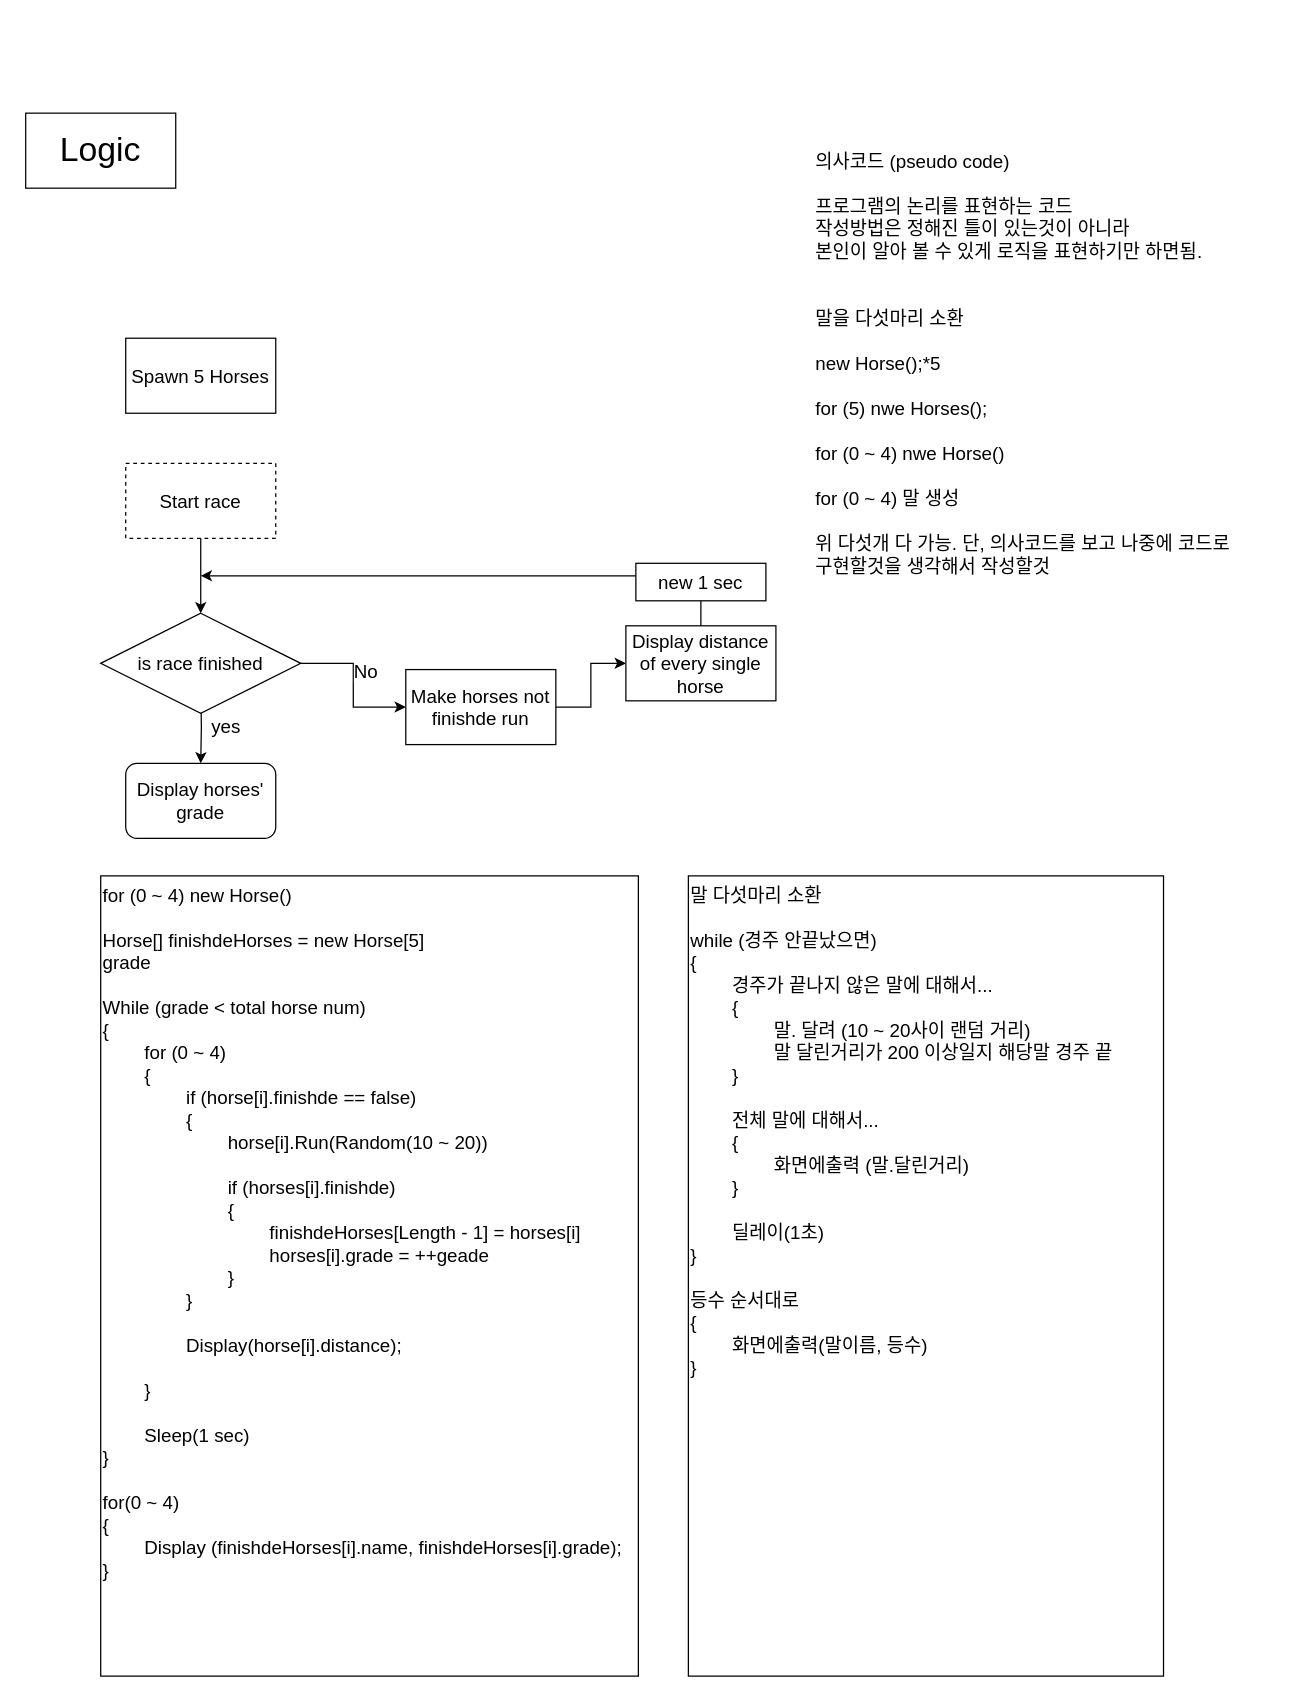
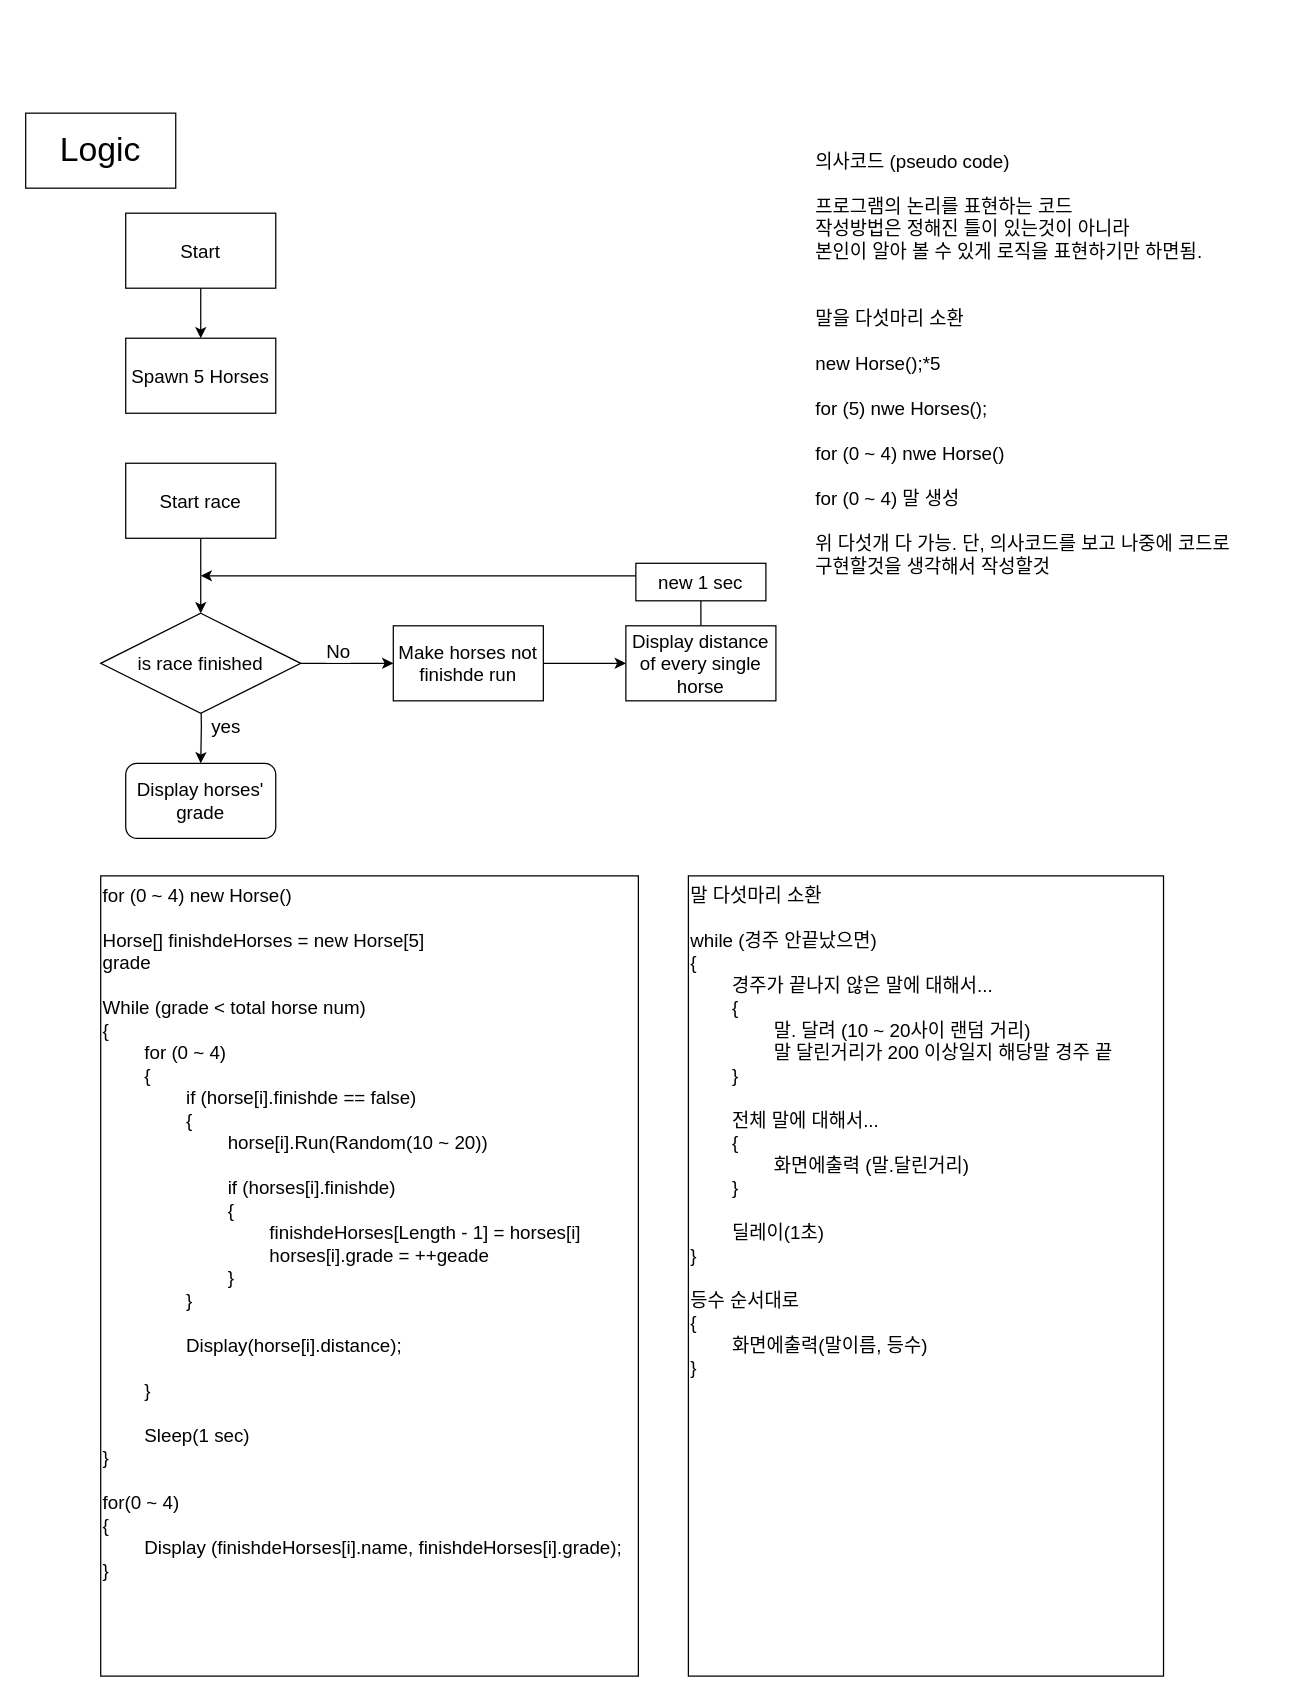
  <mxCell id="0" />
  <mxCell id="1" parent="0" />
  <mxCell id="2" value="Logic" style="rounded=0;whiteSpace=wrap;html=1;strokeWidth=1;fontSize=27;" vertex="1" parent="1"><mxGeometry width="120" height="60" as="geometry" x="20" y="90" /></mxCell>
+ <mxCell id="3" value="Start" style="rounded=0;whiteSpace=wrap;html=1;strokeWidth=1;fontSize=15;" vertex="1" parent="1"><mxGeometry x="100" y="170" width="120" height="60" as="geometry" /></mxCell>
  <mxCell id="4" value="Spawn 5 Horses" style="rounded=0;whiteSpace=wrap;html=1;strokeWidth=1;fontSize=15;" vertex="1" parent="1"><mxGeometry x="100" y="270" width="120" height="60" as="geometry" /></mxCell>
- <mxCell id="6" value="Start race" style="rounded=0;whiteSpace=wrap;html=1;strokeWidth=1;fontSize=15;dashed=1;" vertex="1" parent="1"><mxGeometry x="100" y="370" width="120" height="60" as="geometry" /></mxCell>
+ <mxCell id="5" value="" style="endArrow=classic;html=1;rounded=0;fontSize=15;exitX=0.5;exitY=1;exitDx=0;exitDy=0;entryX=0.5;entryY=0;entryDx=0;entryDy=0;" edge="1" parent="1" source="3" target="4"><mxGeometry width="50" height="50" relative="1" as="geometry"><mxPoint x="400" y="500" as="sourcePoint" /><mxPoint x="140" y="260" as="targetPoint" /></mxGeometry></mxCell>
+ <mxCell id="6" value="Start race" style="rounded=0;whiteSpace=wrap;html=1;strokeWidth=1;fontSize=15;" vertex="1" parent="1"><mxGeometry x="100" y="370" width="120" height="60" as="geometry" /></mxCell>
  <mxCell id="7" value="yes" style="edgeStyle=orthogonalEdgeStyle;rounded=0;orthogonalLoop=1;jettySize=auto;html=1;fontSize=15;" edge="1" parent="1" target="8"><mxGeometry y="20" relative="1" as="geometry"><mxPoint x="160" y="550" as="sourcePoint" /><mxPoint as="offset" /></mxGeometry></mxCell>
  <mxCell id="8" value="Display horses'&lt;br&gt;grade" style="whiteSpace=wrap;html=1;strokeWidth=1;fontSize=15;rounded=1;" vertex="1" parent="1"><mxGeometry x="100" y="610" width="120" height="60" as="geometry" /></mxCell>
  <mxCell id="9" value="" style="endArrow=classic;html=1;rounded=0;fontSize=15;entryX=0.5;entryY=0;entryDx=0;entryDy=0;exitX=0.5;exitY=1;exitDx=0;exitDy=0;" edge="1" parent="1" source="6"><mxGeometry width="50" height="50" relative="1" as="geometry"><mxPoint x="270" y="440" as="sourcePoint" /><mxPoint x="160" y="490" as="targetPoint" /><Array as="points"><mxPoint x="160" y="460" /></Array></mxGeometry></mxCell>
  <mxCell id="10" value="No" style="edgeStyle=orthogonalEdgeStyle;rounded=0;orthogonalLoop=1;jettySize=auto;html=1;fontSize=15;entryX=0;entryY=0.5;entryDx=0;entryDy=0;" edge="1" parent="1" source="11" target="16"><mxGeometry x="-0.189" y="10" relative="1" as="geometry"><mxPoint x="300" y="530" as="targetPoint" /><Array as="points" /><mxPoint as="offset" /></mxGeometry></mxCell>
  <mxCell id="11" value="is race finished" style="rhombus;whiteSpace=wrap;html=1;strokeWidth=1;fontSize=15;" vertex="1" parent="1"><mxGeometry x="80" y="490" width="160" height="80" as="geometry" /></mxCell>
  <mxCell id="12" style="edgeStyle=orthogonalEdgeStyle;rounded=0;orthogonalLoop=1;jettySize=auto;html=1;fontSize=15;" edge="1" parent="1" source="13"><mxGeometry relative="1" as="geometry"><mxPoint x="160" y="460" as="targetPoint" /><Array as="points"><mxPoint x="560" y="460" /></Array></mxGeometry></mxCell>
  <mxCell id="13" value="Display distance&lt;br&gt;of every single&lt;br&gt;horse" style="rounded=0;whiteSpace=wrap;html=1;strokeWidth=1;fontSize=15;" vertex="1" parent="1"><mxGeometry x="500" y="500" width="120" height="60" as="geometry" /></mxCell>
  <mxCell id="14" value="new 1 sec" style="rounded=0;whiteSpace=wrap;html=1;strokeWidth=1;fontSize=15;" vertex="1" parent="1"><mxGeometry x="508" y="450" width="104" height="30" as="geometry" /></mxCell>
  <mxCell id="15" style="edgeStyle=orthogonalEdgeStyle;rounded=0;orthogonalLoop=1;jettySize=auto;html=1;fontSize=15;entryX=0;entryY=0.5;entryDx=0;entryDy=0;" edge="1" parent="1" source="16" target="13"><mxGeometry relative="1" as="geometry"><mxPoint x="490" y="530" as="targetPoint" /></mxGeometry></mxCell>
- <mxCell id="16" value="Make horses not&lt;br&gt;finishde run" style="rounded=0;whiteSpace=wrap;html=1;strokeWidth=1;fontSize=15;" vertex="1" parent="1"><mxGeometry x="324" y="535" width="120" height="60" as="geometry" /></mxCell>
+ <mxCell id="16" value="Make horses not&lt;br&gt;finishde run" style="rounded=0;whiteSpace=wrap;html=1;strokeWidth=1;fontSize=15;" vertex="1" parent="1"><mxGeometry x="314" y="500" width="120" height="60" as="geometry" /></mxCell>
  <mxCell id="17" value="의사코드 (pseudo code)&lt;br&gt;&lt;br&gt;프로그램의 논리를 표현하는 코드&lt;br&gt;작성방법은 정해진 틀이 있는것이 아니라 &lt;br&gt;&lt;div style=&quot;&quot;&gt;&lt;span style=&quot;background-color: initial;&quot;&gt;본인이 알아 볼 수 있게 로직을 표현하기만 하면됨.&lt;/span&gt;&lt;/div&gt;&lt;div style=&quot;&quot;&gt;&lt;br&gt;&lt;/div&gt;&lt;div style=&quot;&quot;&gt;&lt;br&gt;&lt;/div&gt;&lt;div style=&quot;&quot;&gt;말을 다섯마리 소환&lt;/div&gt;&lt;div style=&quot;&quot;&gt;&lt;br&gt;&lt;/div&gt;&lt;div style=&quot;&quot;&gt;new Horse();*5&lt;br&gt;&lt;/div&gt;&lt;div style=&quot;&quot;&gt;&lt;br&gt;&lt;/div&gt;&lt;div style=&quot;&quot;&gt;for (5) nwe Horses();&lt;/div&gt;&lt;div style=&quot;&quot;&gt;&lt;br&gt;&lt;/div&gt;&lt;div style=&quot;&quot;&gt;for (0 ~ 4) nwe Horse()&lt;/div&gt;&lt;div style=&quot;&quot;&gt;&lt;br&gt;&lt;/div&gt;&lt;div style=&quot;&quot;&gt;for (0 ~ 4) 말 생성&lt;/div&gt;&lt;div style=&quot;&quot;&gt;&lt;br&gt;&lt;/div&gt;&lt;div style=&quot;&quot;&gt;위 다섯개 다 가능. 단, 의사코드를 보고 나중에 코드로&amp;nbsp;&lt;/div&gt;&lt;div style=&quot;&quot;&gt;구현할것을 생각해서 작성할것&lt;/div&gt;" style="text;html=1;strokeColor=none;fillColor=none;align=left;verticalAlign=middle;whiteSpace=wrap;rounded=0;strokeWidth=1;fontSize=15;" vertex="1" parent="1"><mxGeometry x="650" y="20" width="370" height="540" as="geometry" /></mxCell>
  <mxCell id="18" value="for (0 ~ 4) new Horse()&lt;br&gt;&lt;br&gt;Horse[] finishdeHorses = new Horse[5]&lt;br&gt;grade&lt;br&gt;&lt;br&gt;While (grade &amp;lt; total horse num)&lt;br&gt;{&lt;br&gt;&lt;span style=&quot;white-space: pre;&quot;&gt;&#09;&lt;/span&gt;for (0 ~ 4)&lt;br&gt;&lt;span style=&quot;white-space: pre;&quot;&gt;&#09;&lt;/span&gt;{&lt;br&gt;&lt;span style=&quot;white-space: pre;&quot;&gt;&#09;&lt;/span&gt;&lt;span style=&quot;white-space: pre;&quot;&gt;&#09;&lt;/span&gt;if (horse[i].finishde == false)&lt;br&gt;&lt;span style=&quot;white-space: pre;&quot;&gt;&#09;&lt;/span&gt;&lt;span style=&quot;white-space: pre;&quot;&gt;&#09;&lt;/span&gt;{&lt;br&gt;&lt;span style=&quot;white-space: pre;&quot;&gt;&#09;&lt;/span&gt;&lt;span style=&quot;white-space: pre;&quot;&gt;&#09;&lt;/span&gt;&lt;span style=&quot;white-space: pre;&quot;&gt;&#09;&lt;/span&gt;horse[i].Run(Random(10 ~ 20))&lt;br&gt;&lt;span style=&quot;white-space: pre;&quot;&gt;&#09;&lt;/span&gt;&lt;span style=&quot;white-space: pre;&quot;&gt;&#09;&lt;/span&gt;&lt;span style=&quot;white-space: pre;&quot;&gt;&#09;&lt;/span&gt;&lt;br&gt;&lt;span style=&quot;white-space: pre;&quot;&gt;&#09;&lt;/span&gt;&lt;span style=&quot;white-space: pre;&quot;&gt;&#09;&lt;/span&gt;&lt;span style=&quot;white-space: pre;&quot;&gt;&#09;&lt;/span&gt;if (horses[i].finishde)&lt;br&gt;&lt;span style=&quot;white-space: pre;&quot;&gt;&#09;&lt;/span&gt;&lt;span style=&quot;white-space: pre;&quot;&gt;&#09;&lt;/span&gt;&lt;span style=&quot;white-space: pre;&quot;&gt;&#09;&lt;/span&gt;{&lt;br&gt;&lt;span style=&quot;white-space: pre;&quot;&gt;&#09;&lt;/span&gt;&lt;span style=&quot;white-space: pre;&quot;&gt;&#09;&lt;/span&gt;&lt;span style=&quot;white-space: pre;&quot;&gt;&#09;&lt;/span&gt;&lt;span style=&quot;white-space: pre;&quot;&gt;&#09;&lt;/span&gt;finishdeHorses[Length - 1] = horses[i]&lt;br&gt;&lt;span style=&quot;white-space: pre;&quot;&gt;&#09;&lt;/span&gt;&lt;span style=&quot;white-space: pre;&quot;&gt;&#09;&lt;/span&gt;&lt;span style=&quot;white-space: pre;&quot;&gt;&#09;&lt;/span&gt;&lt;span style=&quot;white-space: pre;&quot;&gt;&#09;&lt;/span&gt;horses[i].grade = ++geade&lt;br&gt;&lt;span style=&quot;white-space: pre;&quot;&gt;&#09;&lt;/span&gt;&lt;span style=&quot;white-space: pre;&quot;&gt;&#09;&lt;/span&gt;&lt;span style=&quot;white-space: pre;&quot;&gt;&#09;&lt;/span&gt;}&lt;br&gt;&lt;span style=&quot;white-space: pre;&quot;&gt;&#09;&lt;/span&gt;&lt;span style=&quot;white-space: pre;&quot;&gt;&#09;&lt;/span&gt;}&lt;br&gt;&lt;span style=&quot;white-space: pre;&quot;&gt;&#09;&lt;/span&gt;&lt;span style=&quot;white-space: pre;&quot;&gt;&#09;&lt;/span&gt;&lt;br&gt;&lt;span style=&quot;white-space: pre;&quot;&gt;&#09;&lt;/span&gt;&lt;span style=&quot;white-space: pre;&quot;&gt;&#09;&lt;/span&gt;Display(horse[i].distance);&lt;br&gt;&lt;br&gt;&lt;span style=&quot;white-space: pre;&quot;&gt;&#09;&lt;/span&gt;}&lt;span style=&quot;white-space: pre;&quot;&gt;&#09;&lt;/span&gt;&lt;br&gt;&lt;span style=&quot;white-space: pre;&quot;&gt;&#09;&lt;/span&gt;&lt;br&gt;&lt;span style=&quot;white-space: pre;&quot;&gt;&#09;&lt;/span&gt;Sleep(1 sec)&lt;br&gt;}&lt;br&gt;&lt;br&gt;for(0 ~ 4)&lt;br&gt;{&lt;br&gt;&lt;span style=&quot;white-space: pre;&quot;&gt;&#09;&lt;/span&gt;Display (finishdeHorses[i].name, finishdeHorses[i].grade);&lt;br&gt;}" style="rounded=0;whiteSpace=wrap;html=1;strokeWidth=1;fontSize=15;align=left;verticalAlign=top;" vertex="1" parent="1"><mxGeometry x="80" y="700" width="430" height="640" as="geometry" /></mxCell>
  <mxCell id="19" value="말 다섯마리 소환&lt;br&gt;&lt;br&gt;while (경주 안끝났으면)&lt;br&gt;{&lt;br&gt;&lt;span style=&quot;white-space: pre;&quot;&gt;&#09;&lt;/span&gt;경주가 끝나지 않은 말에 대해서...&lt;br&gt;&lt;span style=&quot;white-space: pre;&quot;&gt;&#09;&lt;/span&gt;{&lt;br&gt;&lt;span style=&quot;white-space: pre;&quot;&gt;&#09;&lt;/span&gt;&lt;span style=&quot;white-space: pre;&quot;&gt;&#09;&lt;/span&gt;말. 달려 (10 ~ 20사이 랜덤 거리)&lt;br&gt;&lt;span style=&quot;white-space: pre;&quot;&gt;&#09;&lt;/span&gt;&lt;span style=&quot;white-space: pre;&quot;&gt;&#09;&lt;/span&gt;말 달린거리가 200 이상일지 해당말 경주 끝&lt;br&gt;&lt;span style=&quot;white-space: pre;&quot;&gt;&#09;&lt;/span&gt;}&lt;br&gt;&amp;nbsp;&lt;span style=&quot;white-space: pre;&quot;&gt;&#09;&lt;/span&gt;&lt;br&gt;&lt;span style=&quot;white-space: pre;&quot;&gt;&#09;&lt;/span&gt;전체 말에 대해서...&lt;br&gt;&lt;span style=&quot;white-space: pre;&quot;&gt;&#09;&lt;/span&gt;{&lt;br&gt;&lt;span style=&quot;white-space: pre;&quot;&gt;&#09;&lt;/span&gt;&lt;span style=&quot;white-space: pre;&quot;&gt;&#09;&lt;/span&gt;화면에출력 (말.달린거리)&lt;br&gt;&lt;span style=&quot;white-space: pre;&quot;&gt;&#09;&lt;/span&gt;}&lt;br&gt;&lt;br&gt;&lt;span style=&quot;white-space: pre;&quot;&gt;&#09;&lt;/span&gt;딜레이(1초)&lt;br&gt;}&lt;br&gt;&lt;br&gt;등수 순서대로&lt;br&gt;{&lt;br&gt;&lt;span style=&quot;white-space: pre;&quot;&gt;&#09;&lt;/span&gt;화면에출력(말이름, 등수)&lt;br&gt;}" style="rounded=0;whiteSpace=wrap;html=1;strokeWidth=1;fontSize=15;align=left;verticalAlign=top;" vertex="1" parent="1"><mxGeometry x="550" y="700" width="380" height="640" as="geometry" /></mxCell>
